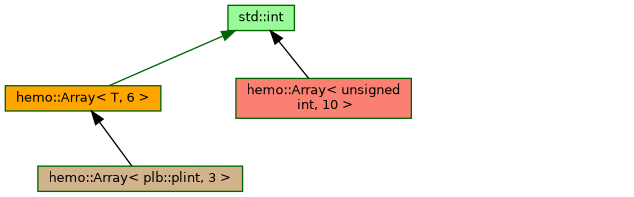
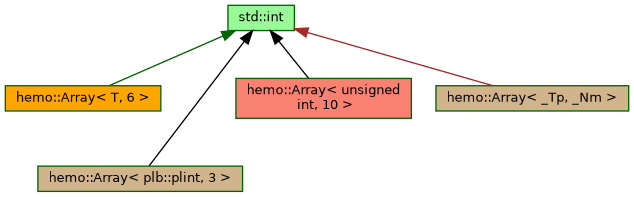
  digraph {
    rankdir=TB
    node [color=darkgreen fillcolor=tan fontname=Helvetica fontsize=10 shape=box style=filled]
    edge [color=black dir=back fontname=Helvetica fontsize=10 labelfontname=Helvetica labelfontsize=10 style=solid]
    n1 [fillcolor=palegreen height=0.2 label="std::int" width=0.4]
    n2 [fillcolor=orange height=0.2 label="hemo::Array\< T, 6 \>" width=0.4]
    n3 [height=0.2 label="hemo::Array\< plb::plint, 3 \>" width=0.4]
    n4 [fillcolor=salmon height=0.2 label="hemo::Array\< unsigned\l int, 10 \>" width=0.4]
+   n5 [height=0.2 label="hemo::Array\< _Tp, _Nm \>" width=0.4]
    n1 -> n2 [color=darkgreen]
-   n2 -> n3
+   n1 -> n3
    n1 -> n4
+   n1 -> n5 [color=brown]
  }
